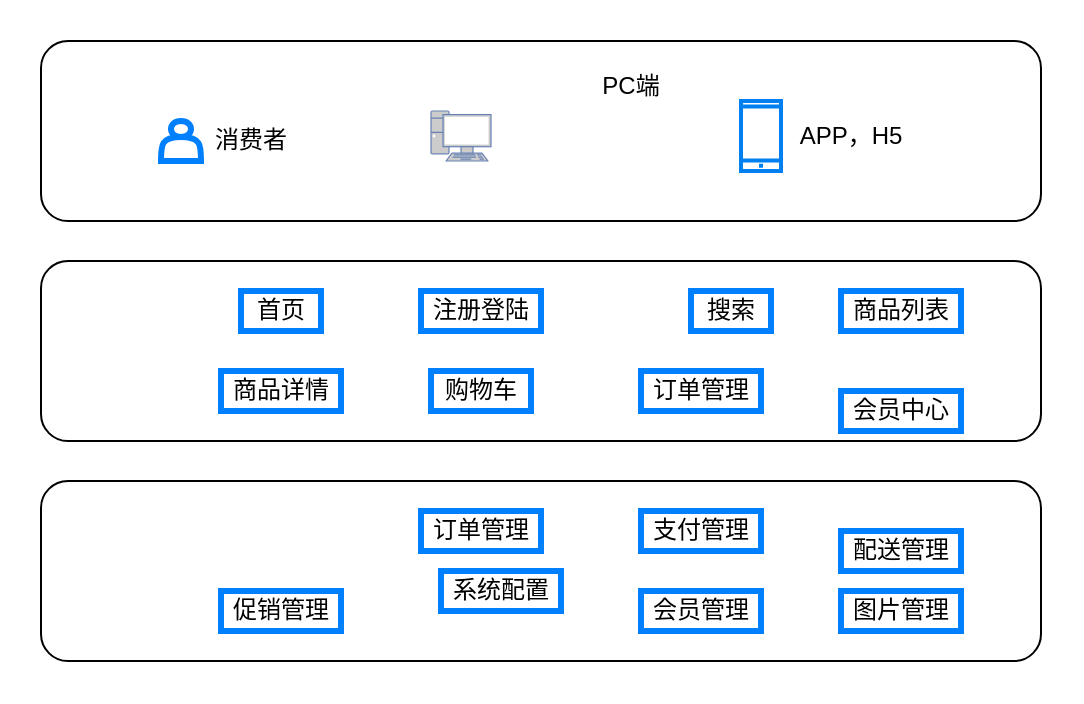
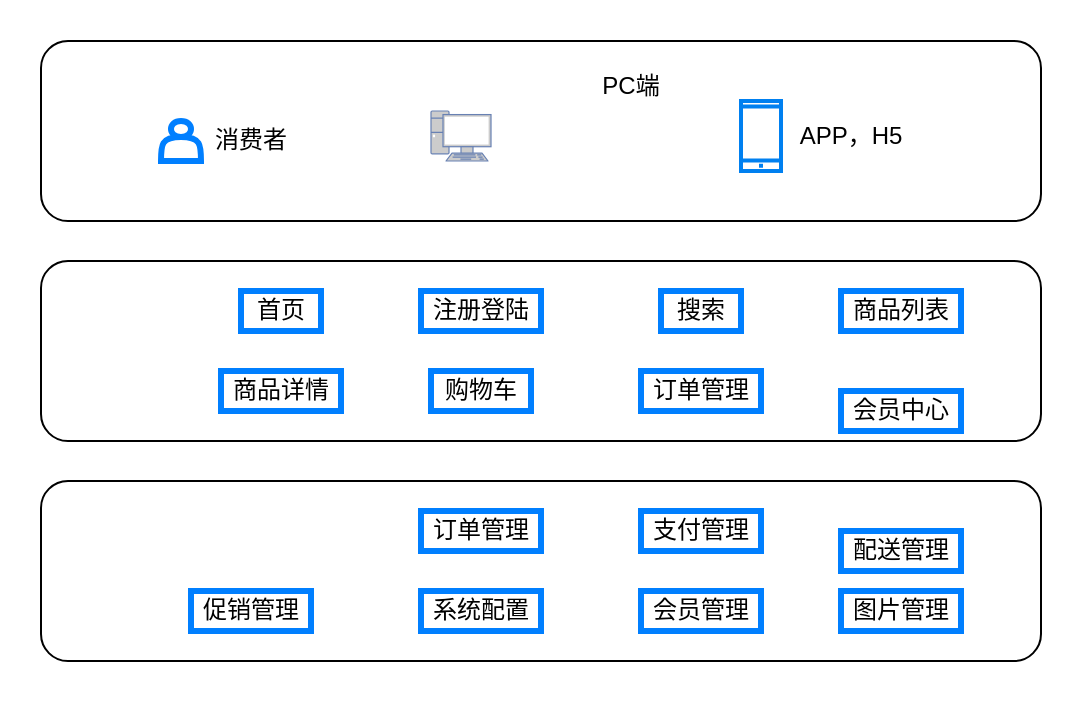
  <mxCell id="0" />
  <mxCell id="1" parent="0" />
  <mxCell id="2" value="" style="rounded=1;whiteSpace=wrap;html=1;" vertex="1" parent="1"><mxGeometry x="20" y="240" width="500" height="90" as="geometry" /></mxCell>
- <mxCell id="3" value="促销管理" style="text;html=1;align=center;verticalAlign=middle;resizable=0;points=[];autosize=1;strokeColor=#007FFF;strokeWidth=3;" vertex="1" parent="1"><mxGeometry x="110" y="295" width="60" height="20" as="geometry" /></mxCell>
- <mxCell id="4" value="系统配置" style="text;html=1;align=center;verticalAlign=middle;resizable=0;points=[];autosize=1;strokeColor=#007FFF;strokeWidth=3;" vertex="1" parent="1"><mxGeometry x="220" y="285" width="60" height="20" as="geometry" /></mxCell>
+ <mxCell id="3" value="促销管理" style="text;html=1;align=center;verticalAlign=middle;resizable=0;points=[];autosize=1;strokeColor=#007FFF;strokeWidth=3;" vertex="1" parent="1"><mxGeometry x="95" y="295" width="60" height="20" as="geometry" /></mxCell>
+ <mxCell id="4" value="系统配置" style="text;html=1;align=center;verticalAlign=middle;resizable=0;points=[];autosize=1;strokeColor=#007FFF;strokeWidth=3;" vertex="1" parent="1"><mxGeometry x="210" y="295" width="60" height="20" as="geometry" /></mxCell>
  <mxCell id="5" value="图片管理" style="text;html=1;align=center;verticalAlign=middle;resizable=0;points=[];autosize=1;strokeColor=#007FFF;strokeWidth=3;" vertex="1" parent="1"><mxGeometry x="420" y="295" width="60" height="20" as="geometry" /></mxCell>
  <mxCell id="6" value="订单管理" style="text;html=1;align=center;verticalAlign=middle;resizable=0;points=[];autosize=1;strokeColor=#007FFF;strokeWidth=3;" vertex="1" parent="1"><mxGeometry x="210" y="255" width="60" height="20" as="geometry" /></mxCell>
  <mxCell id="7" value="支付管理" style="text;html=1;align=center;verticalAlign=middle;resizable=0;points=[];autosize=1;strokeColor=#007FFF;strokeWidth=3;" vertex="1" parent="1"><mxGeometry x="320" y="255" width="60" height="20" as="geometry" /></mxCell>
  <mxCell id="8" value="配送管理" style="text;html=1;align=center;verticalAlign=middle;resizable=0;points=[];autosize=1;strokeColor=#007FFF;strokeWidth=3;" vertex="1" parent="1"><mxGeometry x="420" y="265" width="60" height="20" as="geometry" /></mxCell>
  <mxCell id="9" value="会员管理" style="text;html=1;align=center;verticalAlign=middle;resizable=0;points=[];autosize=1;strokeColor=#007FFF;strokeWidth=3;" vertex="1" parent="1"><mxGeometry x="320" y="295" width="60" height="20" as="geometry" /></mxCell>
  <mxCell id="10" value="" style="rounded=1;whiteSpace=wrap;html=1;" vertex="1" parent="1"><mxGeometry x="20" y="130" width="500" height="90" as="geometry" /></mxCell>
  <mxCell id="11" value="首页" style="text;html=1;align=center;verticalAlign=middle;resizable=0;points=[];autosize=1;strokeColor=#007FFF;strokeWidth=3;" vertex="1" parent="1"><mxGeometry x="120" y="145" width="40" height="20" as="geometry" /></mxCell>
  <mxCell id="12" value="商品详情" style="text;html=1;align=center;verticalAlign=middle;resizable=0;points=[];autosize=1;strokeColor=#007FFF;strokeWidth=3;" vertex="1" parent="1"><mxGeometry x="110" y="185" width="60" height="20" as="geometry" /></mxCell>
  <mxCell id="13" value="购物车" style="text;html=1;align=center;verticalAlign=middle;resizable=0;points=[];autosize=1;strokeColor=#007FFF;strokeWidth=3;" vertex="1" parent="1"><mxGeometry x="215" y="185" width="50" height="20" as="geometry" /></mxCell>
  <mxCell id="14" value="会员中心" style="text;html=1;align=center;verticalAlign=middle;resizable=0;points=[];autosize=1;strokeColor=#007FFF;strokeWidth=3;" vertex="1" parent="1"><mxGeometry x="420" y="195" width="60" height="20" as="geometry" /></mxCell>
  <mxCell id="15" value="注册登陆" style="text;html=1;align=center;verticalAlign=middle;resizable=0;points=[];autosize=1;strokeColor=#007FFF;strokeWidth=3;" vertex="1" parent="1"><mxGeometry x="210" y="145" width="60" height="20" as="geometry" /></mxCell>
- <mxCell id="16" value="搜索" style="text;html=1;align=center;verticalAlign=middle;resizable=0;points=[];autosize=1;strokeColor=#007FFF;strokeWidth=3;" vertex="1" parent="1"><mxGeometry x="345" y="145" width="40" height="20" as="geometry" /></mxCell>
+ <mxCell id="16" value="搜索" style="text;html=1;align=center;verticalAlign=middle;resizable=0;points=[];autosize=1;strokeColor=#007FFF;strokeWidth=3;" vertex="1" parent="1"><mxGeometry x="330" y="145" width="40" height="20" as="geometry" /></mxCell>
  <mxCell id="17" value="商品列表" style="text;html=1;align=center;verticalAlign=middle;resizable=0;points=[];autosize=1;strokeColor=#007FFF;strokeWidth=3;" vertex="1" parent="1"><mxGeometry x="420" y="145" width="60" height="20" as="geometry" /></mxCell>
  <mxCell id="18" value="订单管理" style="text;html=1;align=center;verticalAlign=middle;resizable=0;points=[];autosize=1;strokeColor=#007FFF;strokeWidth=3;" vertex="1" parent="1"><mxGeometry x="320" y="185" width="60" height="20" as="geometry" /></mxCell>
  <mxCell id="19" value="" style="rounded=1;whiteSpace=wrap;html=1;" vertex="1" parent="1"><mxGeometry x="20" y="20" width="500" height="90" as="geometry" /></mxCell>
  <mxCell id="20" value="" style="shape=actor;whiteSpace=wrap;html=1;rounded=1;strokeColor=#007FFF;strokeWidth=3;" vertex="1" parent="1"><mxGeometry x="80" y="60" width="20" height="20" as="geometry" /></mxCell>
  <mxCell id="21" value="消费者" style="text;html=1;align=center;verticalAlign=middle;resizable=0;points=[];autosize=1;" vertex="1" parent="1"><mxGeometry x="100" y="60" width="50" height="20" as="geometry" /></mxCell>
  <mxCell id="22" value="" style="fontColor=#0066CC;verticalAlign=top;verticalLabelPosition=bottom;labelPosition=center;align=center;html=1;outlineConnect=0;fillColor=#CCCCCC;strokeColor=#6881B3;gradientColor=none;gradientDirection=north;strokeWidth=2;shape=mxgraph.networks.pc;rounded=1;" vertex="1" parent="1"><mxGeometry x="215" y="55" width="30" height="25" as="geometry" /></mxCell>
  <mxCell id="23" value="" style="html=1;verticalLabelPosition=bottom;align=center;labelBackgroundColor=#ffffff;verticalAlign=top;strokeWidth=2;strokeColor=#0080F0;shadow=0;dashed=0;shape=mxgraph.ios7.icons.smartphone;rounded=1;" vertex="1" parent="1"><mxGeometry x="370" y="50" width="20" height="35" as="geometry" /></mxCell>
  <mxCell id="24" value="PC端" style="text;html=1;align=center;verticalAlign=middle;resizable=0;points=[];autosize=1;" vertex="1" parent="1"><mxGeometry x="295" y="32.5" width="40" height="20" as="geometry" /></mxCell>
  <mxCell id="25" value="APP，H5" style="text;html=1;align=center;verticalAlign=middle;resizable=0;points=[];autosize=1;" vertex="1" parent="1"><mxGeometry x="390" y="57.5" width="70" height="20" as="geometry" /></mxCell>
